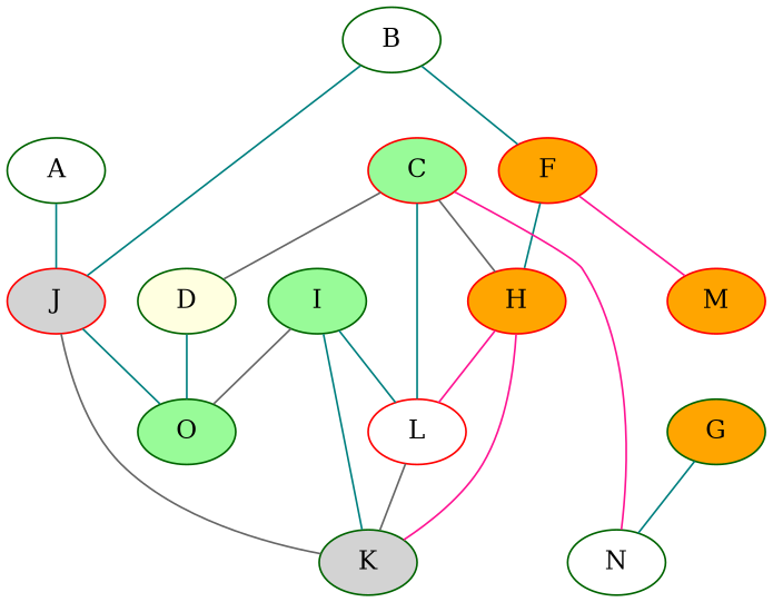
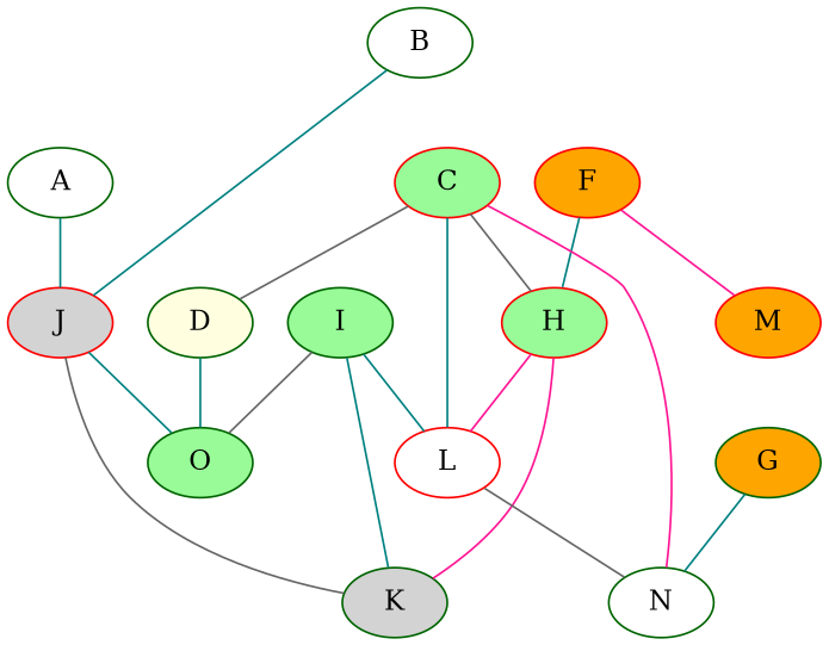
  strict graph {
    node [color=darkgreen fillcolor=white style=filled]
    edge [color=teal weight=1]
    J [color=red fillcolor=lightgrey]
    A
    O [fillcolor=palegreen]
    K [fillcolor=lightgrey]
    B
    F [color=red fillcolor=orange]
-   H [color=red fillcolor=orange]
+   H [color=red fillcolor=palegreen]
    M [color=red fillcolor=orange]
    C [color=red fillcolor=palegreen]
    D [fillcolor=lightyellow]
    L [color=red]
    N
    G [fillcolor=orange]
    I [fillcolor=palegreen]
    J -- O
    J -- K [color=gray40]
    A -- J
    B -- J
-   B -- F
    F -- H
    F -- M [color=deeppink]
    H -- K [color=deeppink]
    H -- L [color=deeppink]
    C -- H [color=gray40]
    C -- D [color=gray40]
    C -- L
    C -- N [color=deeppink]
    D -- O
-   L -- K [color=gray40]
+   L -- N [color=gray40]
    G -- N
    I -- O [color=gray40]
    I -- K
    I -- L
  }
